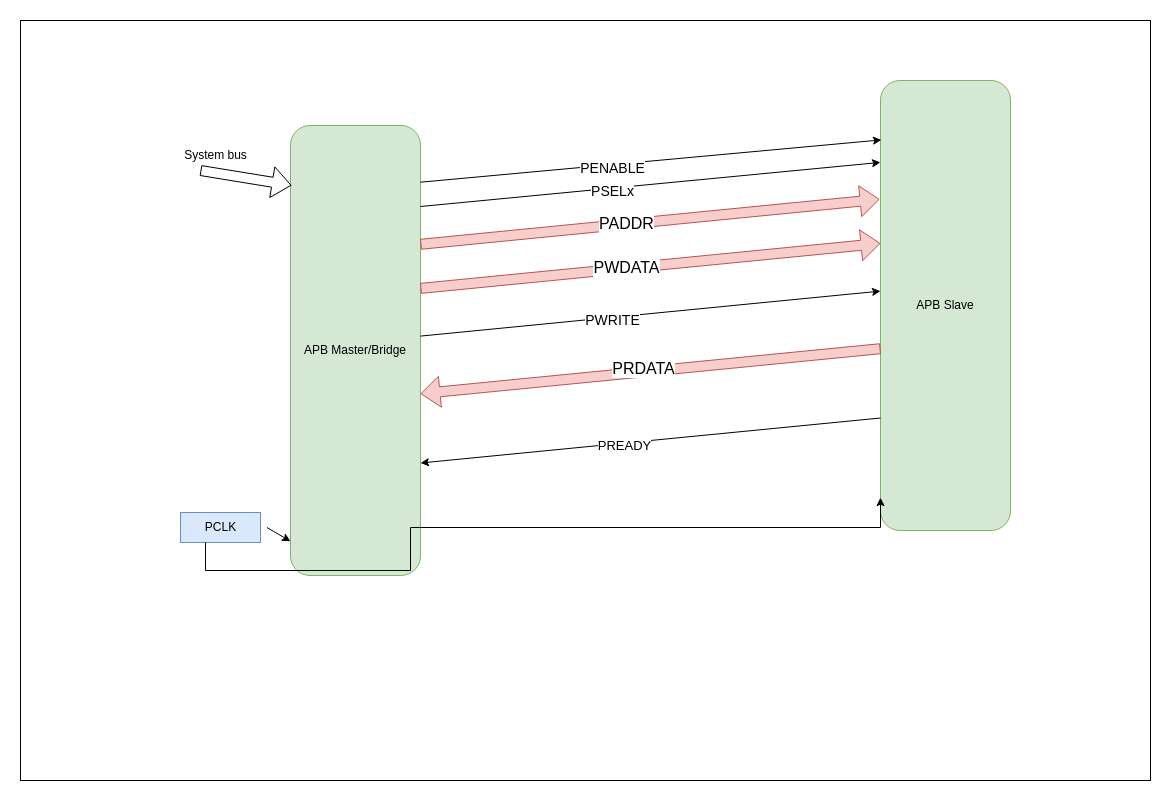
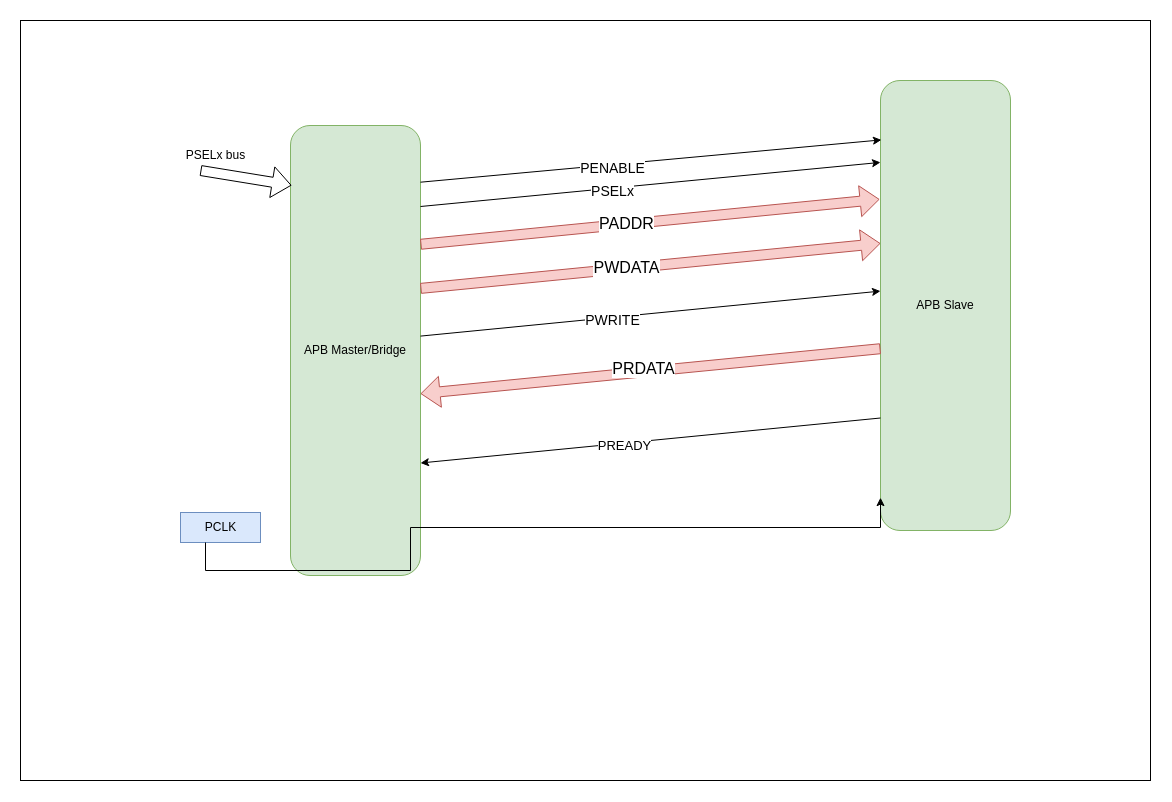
  <mxCell id="0" />
  <mxCell id="1" parent="0" />
  <mxCell id="2" value="" style="rounded=0;whiteSpace=wrap;html=1;" vertex="1" parent="1"><mxGeometry x="20" y="20" width="1130" height="760" as="geometry" /></mxCell>
  <mxCell id="3" value="APB Master/Bridge" style="rounded=1;whiteSpace=wrap;html=1;fillColor=#d5e8d4;strokeColor=#82b366;" vertex="1" parent="1"><mxGeometry x="290" y="125" width="130" height="450" as="geometry" /></mxCell>
  <mxCell id="4" value="APB Slave" style="rounded=1;whiteSpace=wrap;html=1;fillColor=#d5e8d4;strokeColor=#82b366;" vertex="1" parent="1"><mxGeometry x="880" y="80" width="130" height="450" as="geometry" /></mxCell>
  <mxCell id="5" value="" style="endArrow=classic;html=1;rounded=0;exitX=1;exitY=0.126;exitDx=0;exitDy=0;exitPerimeter=0;entryX=0.007;entryY=0.132;entryDx=0;entryDy=0;entryPerimeter=0;" edge="1" parent="1" source="3" target="4"><mxGeometry width="50" height="50" relative="1" as="geometry"><mxPoint x="490" y="400" as="sourcePoint" /><mxPoint x="540" y="350" as="targetPoint" /></mxGeometry></mxCell>
  <mxCell id="6" value="PENABLE" style="edgeLabel;html=1;align=center;verticalAlign=middle;resizable=0;points=[];fontSize=14;" vertex="1" connectable="0" parent="5"><mxGeometry x="-0.171" y="-3" relative="1" as="geometry"><mxPoint as="offset" /></mxGeometry></mxCell>
  <mxCell id="7" value="" style="endArrow=classic;html=1;rounded=0;exitX=1;exitY=0.18;exitDx=0;exitDy=0;exitPerimeter=0;entryX=0;entryY=0.182;entryDx=0;entryDy=0;entryPerimeter=0;" edge="1" parent="1" source="3" target="4"><mxGeometry width="50" height="50" relative="1" as="geometry"><mxPoint x="420" y="200" as="sourcePoint" /><mxPoint x="871" y="203" as="targetPoint" /></mxGeometry></mxCell>
  <mxCell id="8" value="PSELx" style="edgeLabel;html=1;align=center;verticalAlign=middle;resizable=0;points=[];fontSize=14;" vertex="1" connectable="0" parent="7"><mxGeometry x="-0.171" y="-3" relative="1" as="geometry"><mxPoint as="offset" /></mxGeometry></mxCell>
  <mxCell id="9" value="" style="shape=flexArrow;endArrow=classic;html=1;rounded=0;exitX=1;exitY=0.264;exitDx=0;exitDy=0;exitPerimeter=0;entryX=-0.007;entryY=0.264;entryDx=0;entryDy=0;entryPerimeter=0;fillColor=#f8cecc;strokeColor=#b85450;" edge="1" parent="1" source="3" target="4"><mxGeometry width="50" height="50" relative="1" as="geometry"><mxPoint x="490" y="400" as="sourcePoint" /><mxPoint x="540" y="350" as="targetPoint" /></mxGeometry></mxCell>
  <mxCell id="10" value="PADDR" style="edgeLabel;html=1;align=center;verticalAlign=middle;resizable=0;points=[];rotation=0;fontSize=16;" vertex="1" connectable="0" parent="9"><mxGeometry x="-0.038" y="-1" relative="1" as="geometry"><mxPoint x="-16" y="-1" as="offset" /></mxGeometry></mxCell>
  <mxCell id="11" value="" style="shape=flexArrow;endArrow=classic;html=1;rounded=0;exitX=1;exitY=0.362;exitDx=0;exitDy=0;exitPerimeter=0;entryX=0;entryY=0.362;entryDx=0;entryDy=0;entryPerimeter=0;fillColor=#f8cecc;strokeColor=#b85450;" edge="1" parent="1" source="3" target="4"><mxGeometry width="50" height="50" relative="1" as="geometry"><mxPoint x="420" y="252" as="sourcePoint" /><mxPoint x="869" y="252" as="targetPoint" /></mxGeometry></mxCell>
  <mxCell id="12" value="PWDATA" style="edgeLabel;html=1;align=center;verticalAlign=middle;resizable=0;points=[];rotation=0;fontSize=16;" vertex="1" connectable="0" parent="11"><mxGeometry x="-0.038" y="-1" relative="1" as="geometry"><mxPoint x="-16" y="-1" as="offset" /></mxGeometry></mxCell>
  <mxCell id="13" value="" style="endArrow=classic;html=1;rounded=0;exitX=1;exitY=0.468;exitDx=0;exitDy=0;exitPerimeter=0;entryX=0;entryY=0.468;entryDx=0;entryDy=0;entryPerimeter=0;" edge="1" parent="1" source="3" target="4"><mxGeometry width="50" height="50" relative="1" as="geometry"><mxPoint x="410" y="340" as="sourcePoint" /><mxPoint x="861" y="343" as="targetPoint" /></mxGeometry></mxCell>
  <mxCell id="14" value="PWRITE" style="edgeLabel;html=1;align=center;verticalAlign=middle;resizable=0;points=[];fontSize=14;" vertex="1" connectable="0" parent="13"><mxGeometry x="-0.171" y="-3" relative="1" as="geometry"><mxPoint as="offset" /></mxGeometry></mxCell>
  <mxCell id="15" value="" style="shape=flexArrow;endArrow=classic;html=1;rounded=0;exitX=0;exitY=0.596;exitDx=0;exitDy=0;exitPerimeter=0;entryX=1;entryY=0.596;entryDx=0;entryDy=0;entryPerimeter=0;fillColor=#f8cecc;strokeColor=#b85450;" edge="1" parent="1" source="4" target="3"><mxGeometry width="50" height="50" relative="1" as="geometry"><mxPoint x="420" y="470" as="sourcePoint" /><mxPoint x="870" y="470" as="targetPoint" /></mxGeometry></mxCell>
  <mxCell id="16" value="PRDATA" style="edgeLabel;html=1;align=center;verticalAlign=middle;resizable=0;points=[];rotation=0;fontSize=16;" vertex="1" connectable="0" parent="15"><mxGeometry x="-0.038" y="-1" relative="1" as="geometry"><mxPoint x="-16" y="-1" as="offset" /></mxGeometry></mxCell>
  <mxCell id="17" value="" style="endArrow=classic;html=1;rounded=0;exitX=0;exitY=0.75;exitDx=0;exitDy=0;entryX=1;entryY=0.75;entryDx=0;entryDy=0;" edge="1" parent="1" source="4" target="3"><mxGeometry width="50" height="50" relative="1" as="geometry"><mxPoint x="600" y="510" as="sourcePoint" /><mxPoint x="650" y="460" as="targetPoint" /></mxGeometry></mxCell>
  <mxCell id="18" value="&lt;font style=&quot;font-size: 13px;&quot;&gt;PREADY&lt;/font&gt;" style="edgeLabel;html=1;align=center;verticalAlign=middle;resizable=0;points=[];" vertex="1" connectable="0" parent="17"><mxGeometry x="0.116" y="2" relative="1" as="geometry"><mxPoint as="offset" /></mxGeometry></mxCell>
  <mxCell id="19" value="PCLK" style="text;html=1;align=center;verticalAlign=middle;resizable=0;points=[];autosize=1;strokeColor=#6c8ebf;fillColor=#dae8fc;" vertex="1" parent="1"><mxGeometry x="180" y="512" width="80" height="30" as="geometry" /></mxCell>
- <mxCell id="20" value="" style="endArrow=classic;html=1;rounded=0;entryX=0;entryY=0.924;entryDx=0;entryDy=0;entryPerimeter=0;exitX=1.08;exitY=0.5;exitDx=0;exitDy=0;exitPerimeter=0;" edge="1" parent="1" source="19" target="3"><mxGeometry width="50" height="50" relative="1" as="geometry"><mxPoint x="490" y="400" as="sourcePoint" /><mxPoint x="540" y="350" as="targetPoint" /></mxGeometry></mxCell>
  <mxCell id="21" style="edgeStyle=orthogonalEdgeStyle;rounded=0;orthogonalLoop=1;jettySize=auto;html=1;entryX=0;entryY=0.927;entryDx=0;entryDy=0;entryPerimeter=0;" edge="1" parent="1" source="19" target="4"><mxGeometry relative="1" as="geometry"><Array as="points"><mxPoint x="205" y="570" /><mxPoint x="410" y="570" /><mxPoint x="410" y="527" /></Array></mxGeometry></mxCell>
  <mxCell id="22" value="" style="shape=flexArrow;endArrow=classic;html=1;rounded=0;entryX=0.008;entryY=0.133;entryDx=0;entryDy=0;entryPerimeter=0;" edge="1" parent="1" target="3"><mxGeometry width="50" height="50" relative="1" as="geometry"><mxPoint x="200" y="170" as="sourcePoint" /><mxPoint x="160" y="150" as="targetPoint" /></mxGeometry></mxCell>
- <mxCell id="23" value="System bus" style="text;html=1;align=center;verticalAlign=middle;resizable=0;points=[];autosize=1;strokeColor=none;fillColor=none;" vertex="1" parent="1"><mxGeometry x="170" y="140" width="90" height="30" as="geometry" /></mxCell>
+ <mxCell id="23" value="PSELx bus" style="text;html=1;align=center;verticalAlign=middle;resizable=0;points=[];autosize=1;strokeColor=none;fillColor=none;" vertex="1" parent="1"><mxGeometry x="170" y="140" width="90" height="30" as="geometry" /></mxCell>
